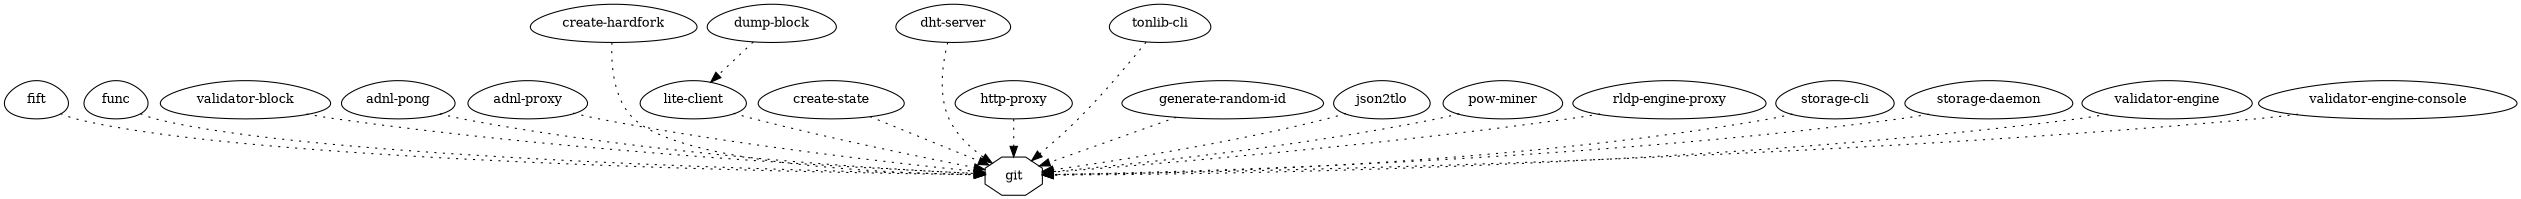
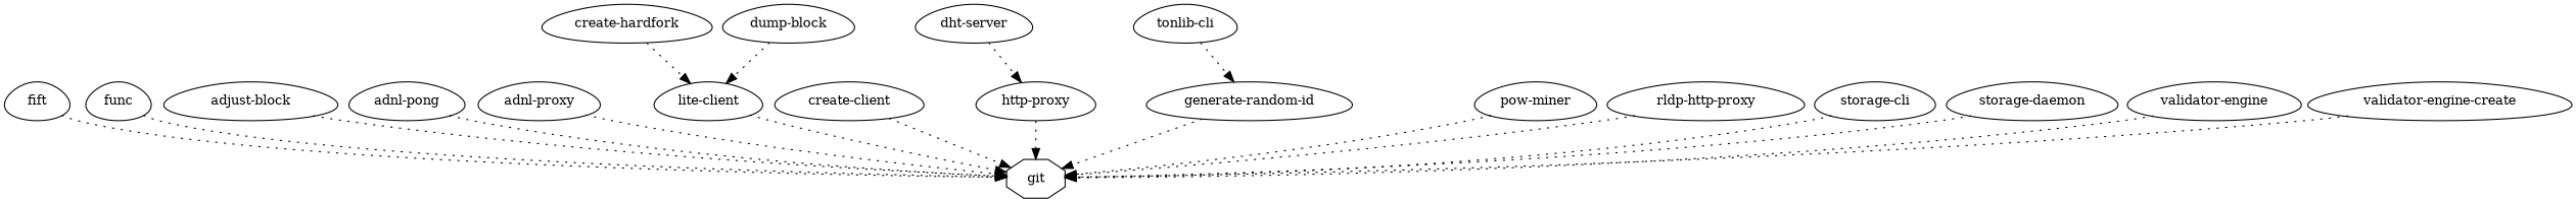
  digraph {
    node [fontsize=12 shape=egg]
    edge [style=dotted]
    n1 [label=git shape=octagon]
    n2 [label=fift]
    n3 [label=func]
-   n4 [label="validator-block"]
+   n4 [label="adjust-block"]
    n5 [label="adnl-pong"]
    n6 [label="adnl-proxy"]
    n7 [label="create-hardfork"]
-   n8 [label="create-state"]
+   n8 [label="create-client"]
    n9 [label="dht-server"]
    n10 [label="dump-block"]
    n11 [label="lite-client"]
    n12 [label="generate-random-id"]
    n13 [label="http-proxy"]
-   n14 [label=json2tlo]
    n15 [label="pow-miner"]
-   n16 [label="rldp-engine-proxy"]
+   n16 [label="rldp-http-proxy"]
    n17 [label="storage-cli"]
    n18 [label="storage-daemon"]
    n19 [label="tonlib-cli"]
    n20 [label="validator-engine"]
-   n21 [label="validator-engine-console"]
+   n21 [label="validator-engine-create"]
    n2 -> n1
    n3 -> n1
    n4 -> n1
    n5 -> n1
    n6 -> n1
-   n7 -> n1
+   n7 -> n11
    n8 -> n1
-   n9 -> n1
+   n9 -> n13
    n10 -> n11
    n11 -> n1
    n12 -> n1
    n13 -> n1
-   n14 -> n1
    n15 -> n1
    n16 -> n1
    n17 -> n1
    n18 -> n1
-   n19 -> n1
+   n19 -> n12
    n20 -> n1
    n21 -> n1
  }
